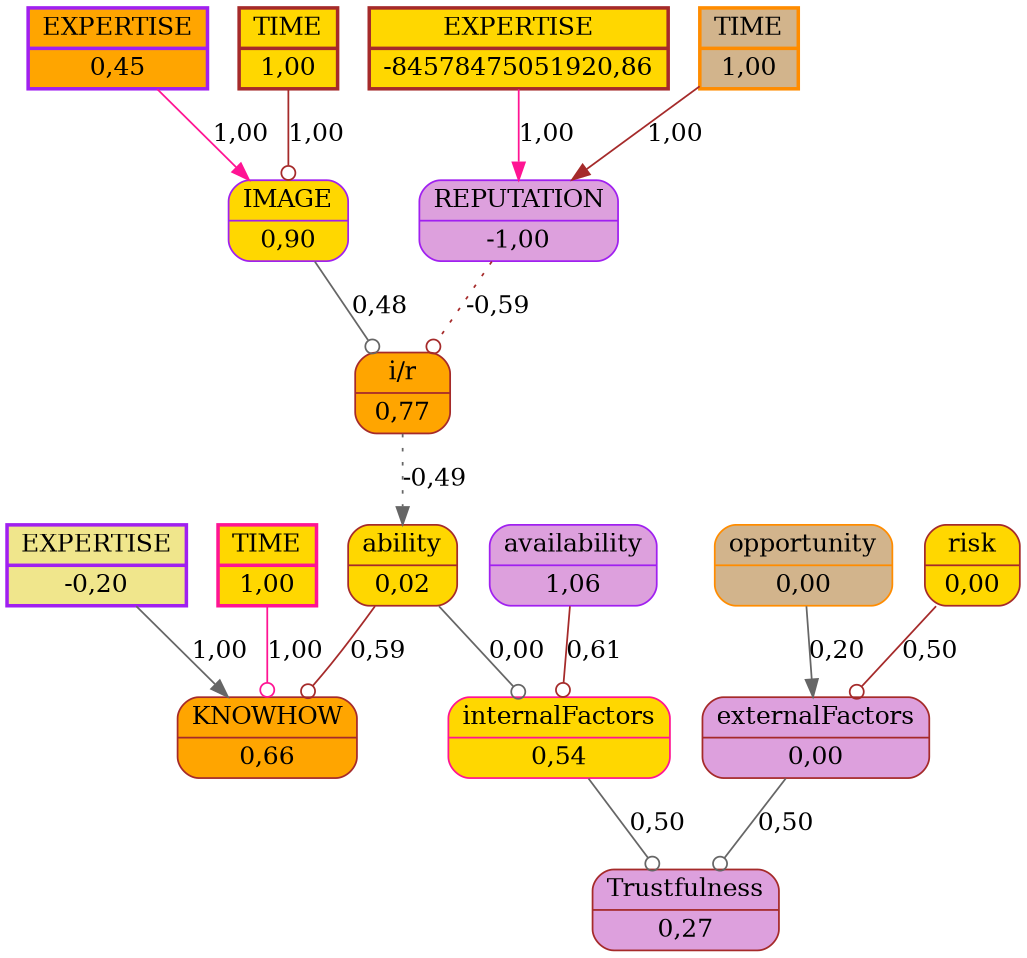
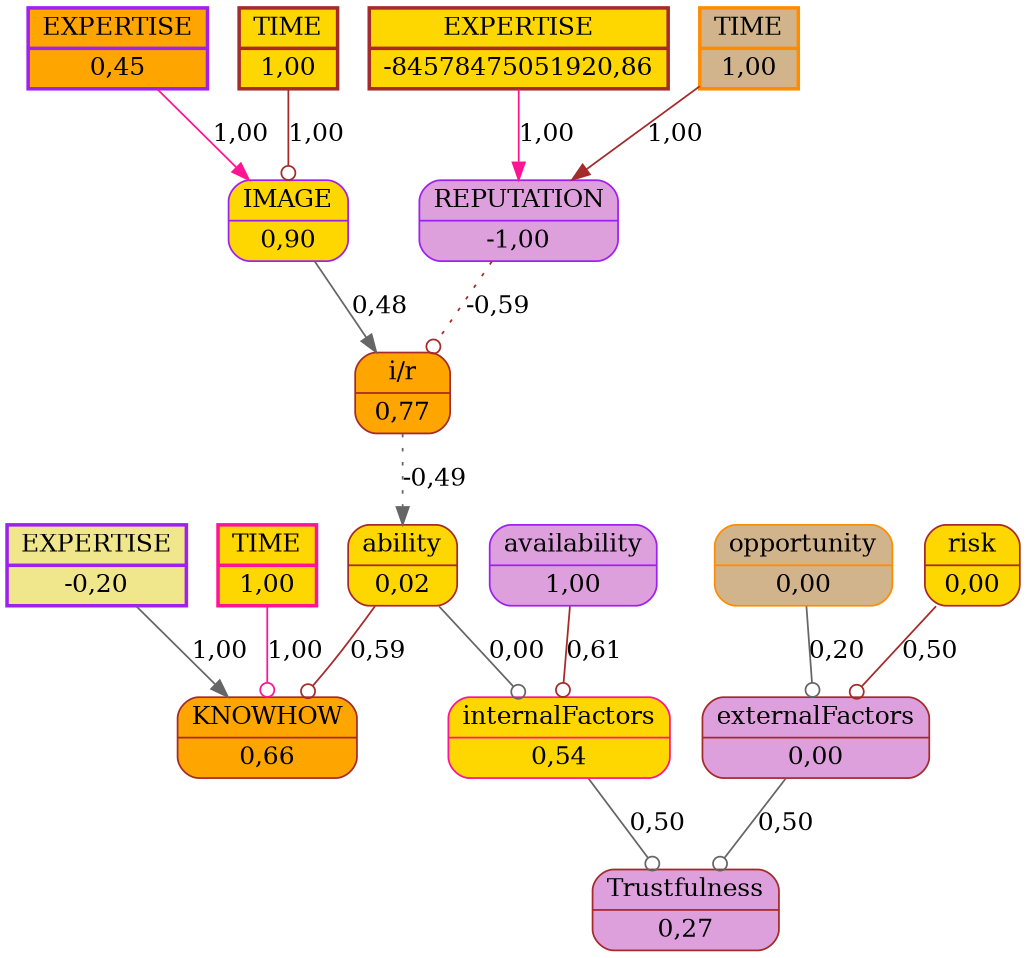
  digraph {
    node [color=brown fillcolor=gold shape=record style="rounded,filled"]
    edge [arrowhead=odot color=gray40]
    n1 [color=purple fillcolor=orange label="{EXPERTISE | 0,45}" penwidth=2 peripheries=2 style="bold,filled"]
    n2 [color=purple label="{IMAGE | 0,90}"]
    n3 [fillcolor=orange label="{i/r | 0,77}"]
    n4 [label="{TIME | 1,00}" penwidth=2 peripheries=2 style="bold,filled"]
    n5 [label="{EXPERTISE | -84578475051920,86}" penwidth=2 peripheries=2 style="bold,filled"]
    n6 [color=purple fillcolor=plum label="{REPUTATION | -1,00}"]
    n7 [color=darkorange fillcolor=tan label="{TIME | 1,00}" penwidth=2 peripheries=2 style="bold,filled"]
    n8 [color=purple fillcolor=khaki label="{EXPERTISE | -0,20}" penwidth=2 peripheries=2 style="bold,filled"]
    n9 [fillcolor=orange label="{KNOWHOW | 0,66}"]
    n10 [color=deeppink label="{TIME | 1,00}" penwidth=2 peripheries=2 style="bold,filled"]
    n11 [label="{ability | 0,02}"]
    n12 [color=deeppink label="{internalFactors | 0,54}"]
    n13 [fillcolor=plum label="{Trustfulness | 0,27}"]
-   n14 [color=purple fillcolor=plum label="{availability | 1,06}"]
+   n14 [color=purple fillcolor=plum label="{availability | 1,00}"]
    n15 [label="{risk | 0,00}"]
    n16 [fillcolor=plum label="{externalFactors | 0,00}"]
    n17 [color=darkorange fillcolor=tan label="{opportunity | 0,00}"]
    n1 -> n2 [arrowhead=normal color=deeppink label="1,00"]
-   n2 -> n3 [label="0,48"]
+   n2 -> n3 [arrowhead=normal label="0,48"]
    n3 -> n11 [arrowhead=normal label="-0,49" style=dotted]
    n4 -> n2 [color=brown label="1,00"]
    n5 -> n6 [arrowhead=normal color=deeppink label="1,00"]
    n6 -> n3 [color=brown label="-0,59" style=dotted]
    n7 -> n6 [arrowhead=normal color=brown label="1,00"]
    n8 -> n9 [arrowhead=normal label="1,00"]
    n10 -> n9 [color=deeppink label="1,00"]
    n11 -> n9 [color=brown label="0,59"]
    n11 -> n12 [label="0,00"]
    n12 -> n13 [label="0,50"]
    n14 -> n12 [color=brown label="0,61"]
    n15 -> n16 [color=brown label="0,50"]
    n16 -> n13 [label="0,50"]
-   n17 -> n16 [arrowhead=normal label="0,20"]
+   n17 -> n16 [label="0,20"]
  }
